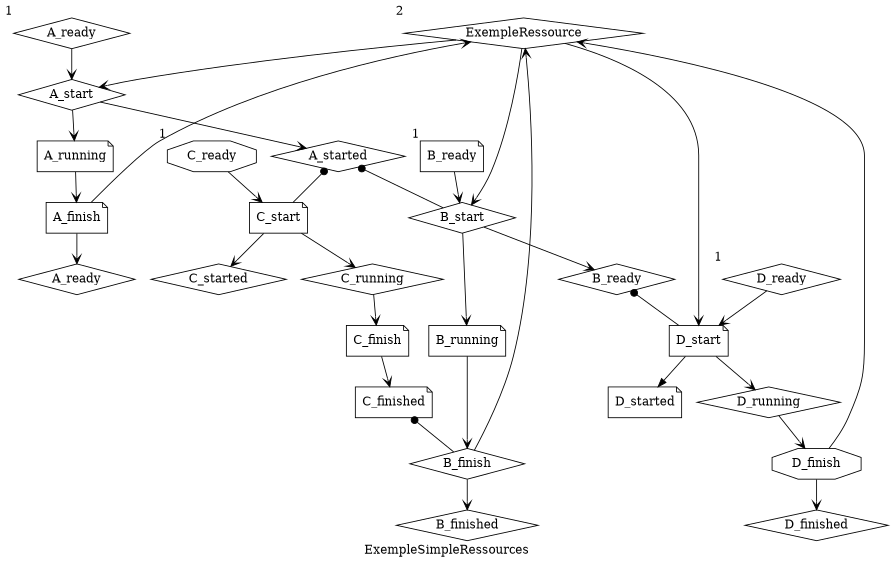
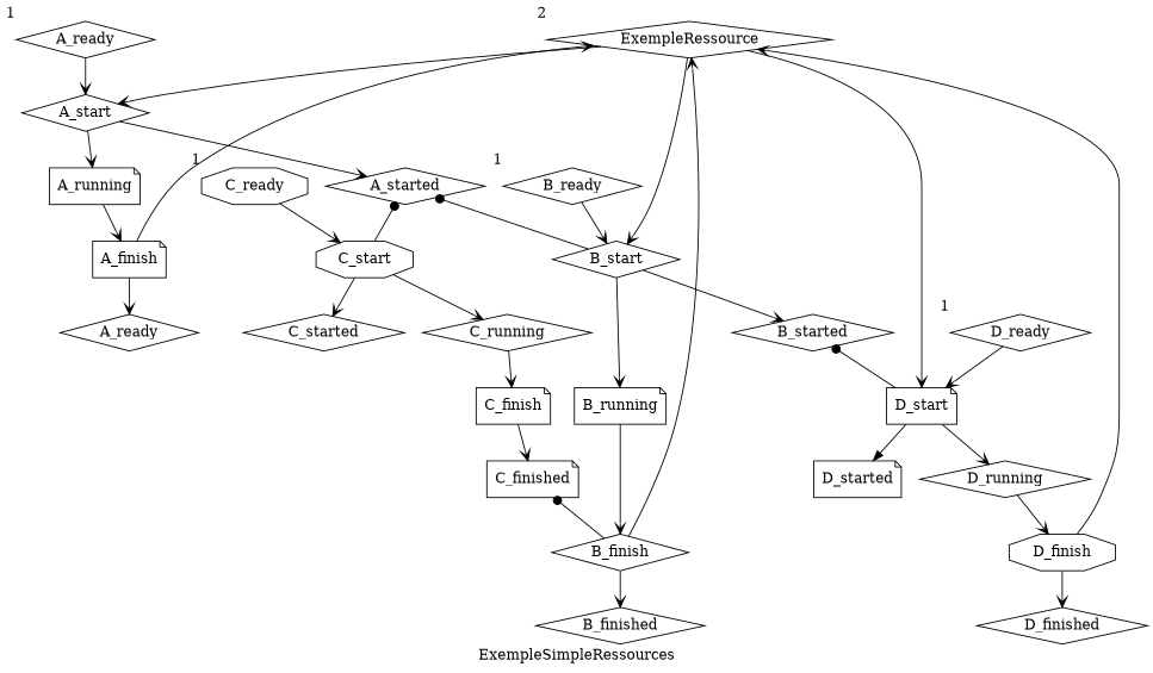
  digraph {
    label=ExempleSimpleRessources
    node [shape=diamond]
    edge [arrowhead=vee]
    ExempleRessource [xlabel=2]
    A_start
    B_start
    D_start [shape=note]
    A_started
    A_running [shape=note]
-   B_started [label=B_ready]
+   B_started
    B_running [shape=note]
    D_running
    D_started [shape=note]
    A_ready [xlabel=1]
-   C_start [shape=note]
+   C_start [shape=octagon]
    C_running
    C_started
    A_finish [shape=note]
    n16 [label=A_ready]
-   B_ready [shape=note xlabel=1]
+   B_ready [xlabel=1]
    B_finish
    B_finished
    C_ready [shape=octagon xlabel=1]
    C_finish [shape=note]
    C_finished [shape=note]
    D_ready [xlabel=1]
    D_finish [shape=octagon]
    D_finished
    ExempleRessource -> A_start
    ExempleRessource -> B_start
    ExempleRessource -> D_start
    A_start -> A_started
    A_start -> A_running
    B_start -> B_started
    B_start -> B_running
    D_start -> D_running
    D_start -> D_started [arrowhead=normal]
    A_started -> B_start [arrowtail=dot dir=back arrowhead=""]
    A_started -> C_start [arrowtail=dot dir=back arrowhead=""]
    A_running -> A_finish
    B_started -> D_start [arrowtail=dot dir=back arrowhead=""]
    B_running -> B_finish
    D_running -> D_finish
    A_ready -> A_start
    C_start -> C_running
    C_start -> C_started
    C_running -> C_finish
    A_finish -> ExempleRessource
    A_finish -> n16
    B_ready -> B_start
    B_finish -> ExempleRessource
    B_finish -> B_finished
    C_ready -> C_start
    C_finish -> C_finished
    C_finished -> B_finish [arrowtail=dot dir=back arrowhead=""]
    D_ready -> D_start
    D_finish -> ExempleRessource
    D_finish -> D_finished
  }
